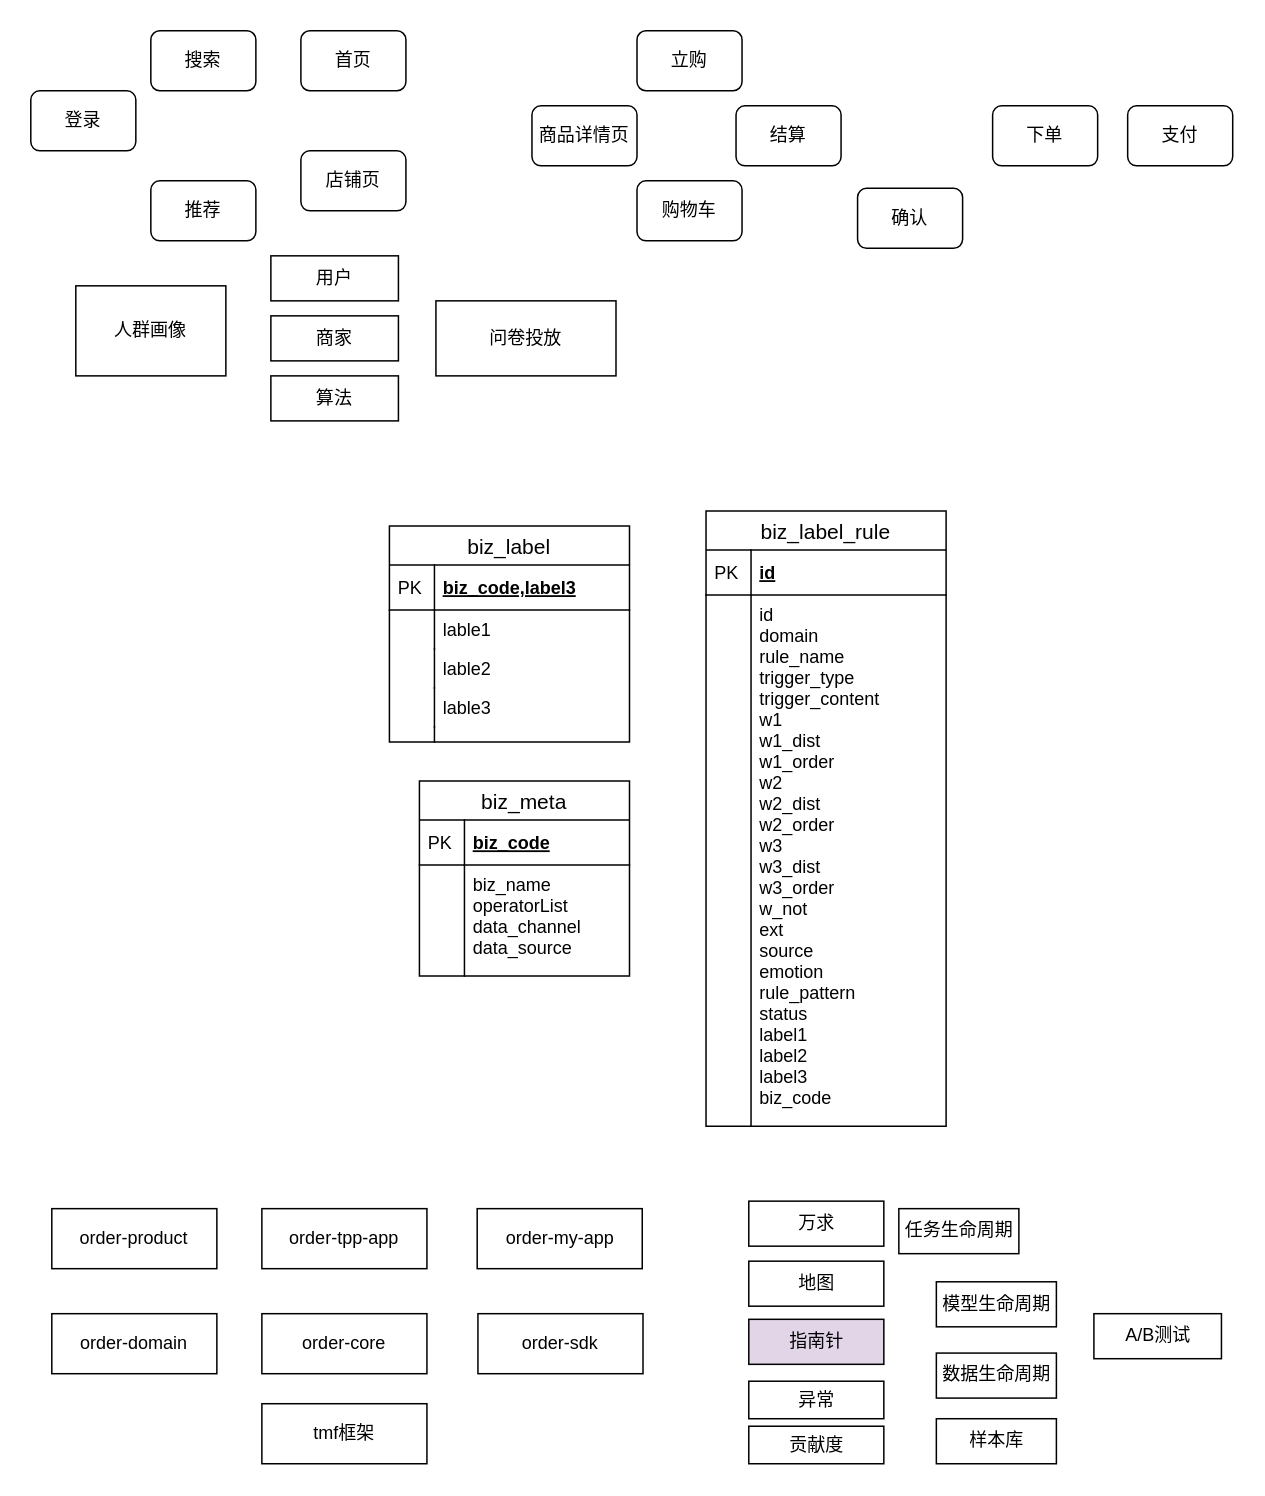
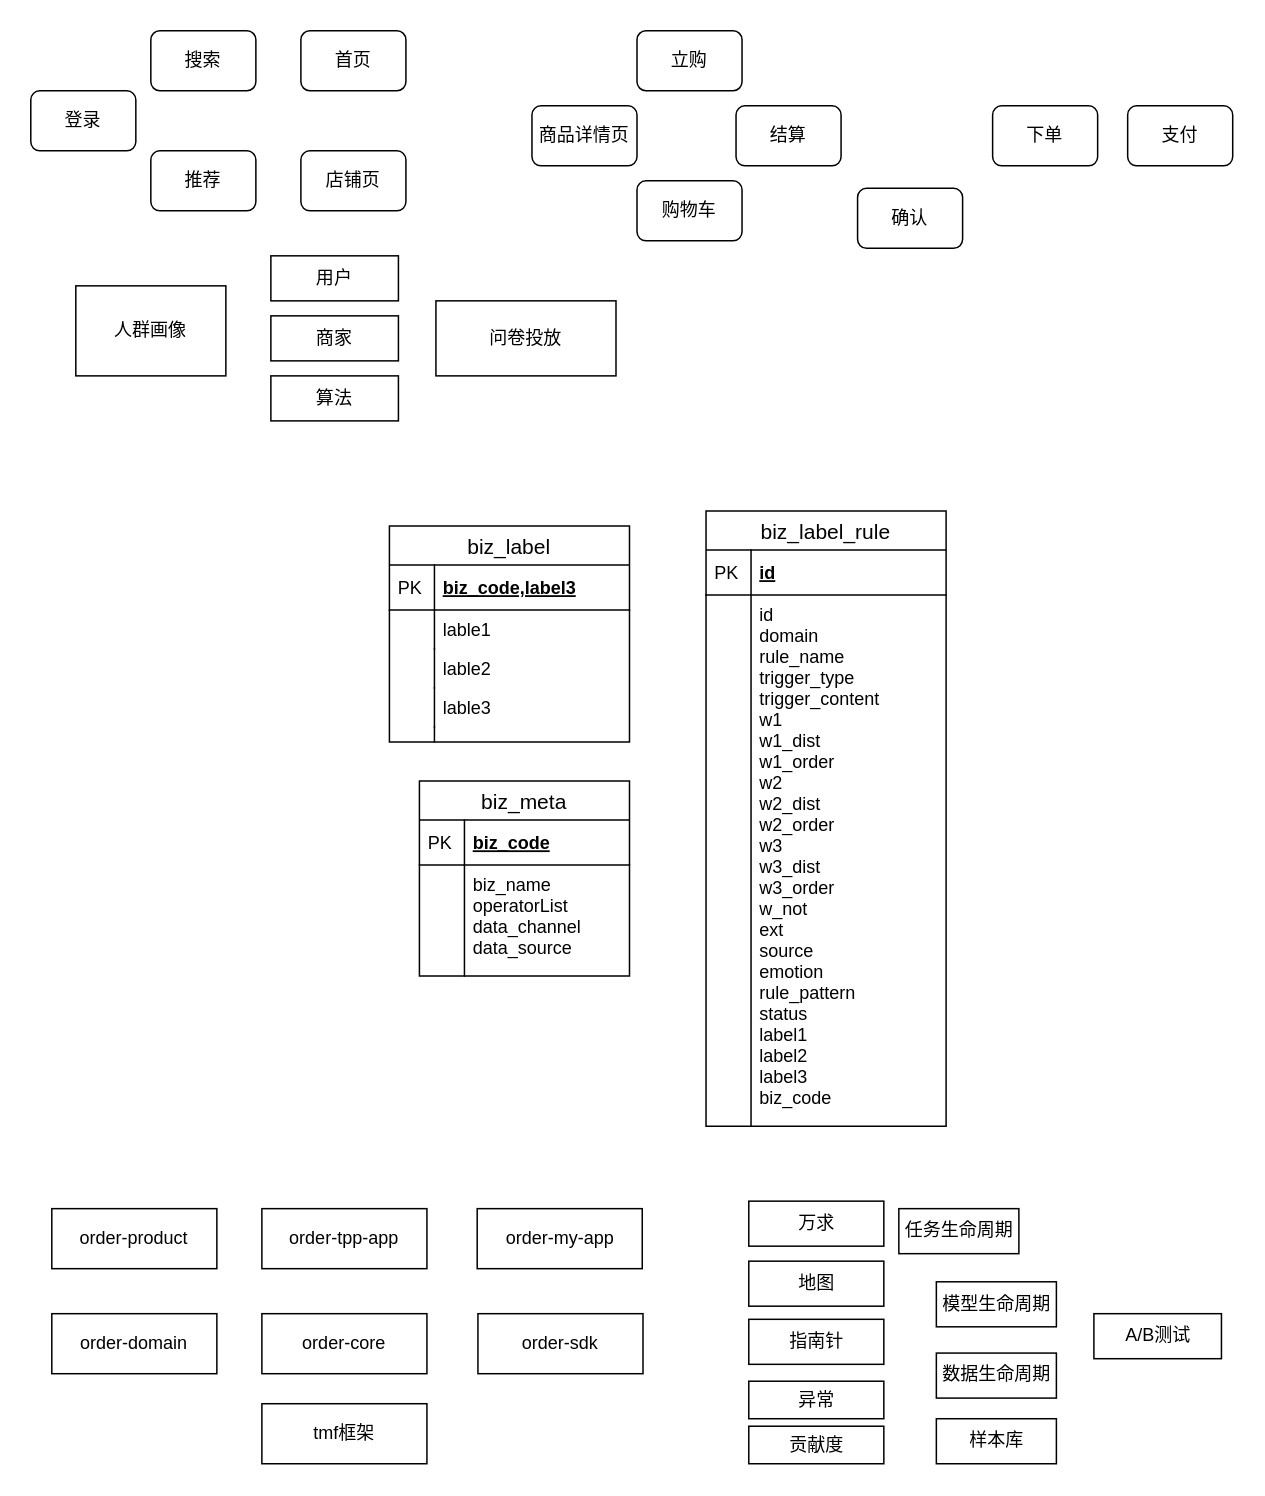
  <mxCell id="0" />
  <mxCell id="1" parent="0" />
  <mxCell id="2" value="登录" style="rounded=1;whiteSpace=wrap;html=1;" parent="1" vertex="1"><mxGeometry x="20" y="60" width="70" height="40" as="geometry" /></mxCell>
  <mxCell id="3" value="商品详情页" style="rounded=1;whiteSpace=wrap;html=1;" parent="1" vertex="1"><mxGeometry x="354" y="70" width="70" height="40" as="geometry" /></mxCell>
  <mxCell id="4" value="购物车" style="rounded=1;whiteSpace=wrap;html=1;" parent="1" vertex="1"><mxGeometry x="424" y="120" width="70" height="40" as="geometry" /></mxCell>
  <mxCell id="5" value="结算" style="rounded=1;whiteSpace=wrap;html=1;" parent="1" vertex="1"><mxGeometry x="490" y="70" width="70" height="40" as="geometry" /></mxCell>
  <mxCell id="6" value="立购" style="rounded=1;whiteSpace=wrap;html=1;" parent="1" vertex="1"><mxGeometry x="424" y="20" width="70" height="40" as="geometry" /></mxCell>
  <mxCell id="7" value="确认" style="rounded=1;whiteSpace=wrap;html=1;" parent="1" vertex="1"><mxGeometry x="571" y="125" width="70" height="40" as="geometry" /></mxCell>
  <mxCell id="8" value="下单" style="rounded=1;whiteSpace=wrap;html=1;" parent="1" vertex="1"><mxGeometry x="661" y="70" width="70" height="40" as="geometry" /></mxCell>
  <mxCell id="9" value="支付" style="rounded=1;whiteSpace=wrap;html=1;" parent="1" vertex="1"><mxGeometry x="751" y="70" width="70" height="40" as="geometry" /></mxCell>
  <mxCell id="10" value="搜索" style="rounded=1;whiteSpace=wrap;html=1;" parent="1" vertex="1"><mxGeometry x="100" y="20" width="70" height="40" as="geometry" /></mxCell>
- <mxCell id="11" value="推荐" style="rounded=1;whiteSpace=wrap;html=1;" parent="1" vertex="1"><mxGeometry x="100" y="120" width="70" height="40" as="geometry" /></mxCell>
+ <mxCell id="11" value="推荐" style="rounded=1;whiteSpace=wrap;html=1;" parent="1" vertex="1"><mxGeometry x="100" y="100" width="70" height="40" as="geometry" /></mxCell>
  <mxCell id="12" value="店铺页" style="rounded=1;whiteSpace=wrap;html=1;" parent="1" vertex="1"><mxGeometry x="200" y="100" width="70" height="40" as="geometry" /></mxCell>
  <mxCell id="13" value="首页" style="rounded=1;whiteSpace=wrap;html=1;" parent="1" vertex="1"><mxGeometry x="200" y="20" width="70" height="40" as="geometry" /></mxCell>
  <mxCell id="14" value="人群画像" style="rounded=0;whiteSpace=wrap;html=1;" parent="1" vertex="1"><mxGeometry x="50" y="190" width="100" height="60" as="geometry" /></mxCell>
  <mxCell id="15" value="用户" style="rounded=0;whiteSpace=wrap;html=1;" parent="1" vertex="1"><mxGeometry x="180" y="170" width="85" height="30" as="geometry" /></mxCell>
  <mxCell id="16" value="商家" style="rounded=0;whiteSpace=wrap;html=1;" parent="1" vertex="1"><mxGeometry x="180" y="210" width="85" height="30" as="geometry" /></mxCell>
  <mxCell id="17" value="算法" style="rounded=0;whiteSpace=wrap;html=1;" parent="1" vertex="1"><mxGeometry x="180" y="250" width="85" height="30" as="geometry" /></mxCell>
  <mxCell id="18" value="问卷投放" style="rounded=0;whiteSpace=wrap;html=1;" parent="1" vertex="1"><mxGeometry x="290" y="200" width="120" height="50" as="geometry" /></mxCell>
  <mxCell id="19" value="biz_label_rule" style="swimlane;fontStyle=0;childLayout=stackLayout;horizontal=1;startSize=26;horizontalStack=0;resizeParent=1;resizeParentMax=0;resizeLast=0;collapsible=1;marginBottom=0;align=center;fontSize=14;" parent="1" vertex="1"><mxGeometry x="470" y="340" width="160" height="410" as="geometry" /></mxCell>
  <mxCell id="20" value="id" style="shape=partialRectangle;top=0;left=0;right=0;bottom=1;align=left;verticalAlign=middle;fillColor=none;spacingLeft=34;spacingRight=4;overflow=hidden;rotatable=0;points=[[0,0.5],[1,0.5]];portConstraint=eastwest;dropTarget=0;fontStyle=5;fontSize=12;" parent="19" vertex="1"><mxGeometry y="26" width="160" height="30" as="geometry" /></mxCell>
  <mxCell id="21" value="PK" style="shape=partialRectangle;top=0;left=0;bottom=0;fillColor=none;align=left;verticalAlign=middle;spacingLeft=4;spacingRight=4;overflow=hidden;rotatable=0;points=[];portConstraint=eastwest;part=1;fontSize=12;" parent="20" vertex="1" connectable="0"><mxGeometry width="30" height="30" as="geometry" /></mxCell>
  <mxCell id="22" value="id              &#10;domain          &#10;rule_name       &#10;trigger_type    &#10;trigger_content &#10;w1              &#10;w1_dist         &#10;w1_order        &#10;w2              &#10;w2_dist         &#10;w2_order        &#10;w3              &#10;w3_dist         &#10;w3_order        &#10;w_not           &#10;ext             &#10;source          &#10;emotion         &#10;rule_pattern    &#10;status          &#10;label1&#10;label2&#10;label3&#10;biz_code" style="shape=partialRectangle;top=0;left=0;right=0;bottom=0;align=left;verticalAlign=top;fillColor=none;spacingLeft=34;spacingRight=4;overflow=hidden;rotatable=0;points=[[0,0.5],[1,0.5]];portConstraint=eastwest;dropTarget=0;fontSize=12;" parent="19" vertex="1"><mxGeometry y="56" width="160" height="354" as="geometry" /></mxCell>
  <mxCell id="23" value="" style="shape=partialRectangle;top=0;left=0;bottom=0;fillColor=none;align=left;verticalAlign=top;spacingLeft=4;spacingRight=4;overflow=hidden;rotatable=0;points=[];portConstraint=eastwest;part=1;fontSize=12;" parent="22" vertex="1" connectable="0"><mxGeometry width="30" height="354.0" as="geometry" /></mxCell>
  <mxCell id="24" value="biz_label" style="swimlane;fontStyle=0;childLayout=stackLayout;horizontal=1;startSize=26;horizontalStack=0;resizeParent=1;resizeParentMax=0;resizeLast=0;collapsible=1;marginBottom=0;align=center;fontSize=14;" parent="1" vertex="1"><mxGeometry x="259" y="350" width="160" height="144" as="geometry" /></mxCell>
  <mxCell id="25" value="biz_code,label3" style="shape=partialRectangle;top=0;left=0;right=0;bottom=1;align=left;verticalAlign=middle;fillColor=none;spacingLeft=34;spacingRight=4;overflow=hidden;rotatable=0;points=[[0,0.5],[1,0.5]];portConstraint=eastwest;dropTarget=0;fontStyle=5;fontSize=12;" parent="24" vertex="1"><mxGeometry y="26" width="160" height="30" as="geometry" /></mxCell>
  <mxCell id="26" value="PK" style="shape=partialRectangle;top=0;left=0;bottom=0;fillColor=none;align=left;verticalAlign=middle;spacingLeft=4;spacingRight=4;overflow=hidden;rotatable=0;points=[];portConstraint=eastwest;part=1;fontSize=12;" parent="25" vertex="1" connectable="0"><mxGeometry width="30" height="30" as="geometry" /></mxCell>
  <mxCell id="27" value="lable1" style="shape=partialRectangle;top=0;left=0;right=0;bottom=0;align=left;verticalAlign=top;fillColor=none;spacingLeft=34;spacingRight=4;overflow=hidden;rotatable=0;points=[[0,0.5],[1,0.5]];portConstraint=eastwest;dropTarget=0;fontSize=12;" parent="24" vertex="1"><mxGeometry y="56" width="160" height="26" as="geometry" /></mxCell>
  <mxCell id="28" value="" style="shape=partialRectangle;top=0;left=0;bottom=0;fillColor=none;align=left;verticalAlign=top;spacingLeft=4;spacingRight=4;overflow=hidden;rotatable=0;points=[];portConstraint=eastwest;part=1;fontSize=12;" parent="27" vertex="1" connectable="0"><mxGeometry width="30" height="26" as="geometry" /></mxCell>
  <mxCell id="29" value="lable2" style="shape=partialRectangle;top=0;left=0;right=0;bottom=0;align=left;verticalAlign=top;fillColor=none;spacingLeft=34;spacingRight=4;overflow=hidden;rotatable=0;points=[[0,0.5],[1,0.5]];portConstraint=eastwest;dropTarget=0;fontSize=12;" parent="24" vertex="1"><mxGeometry y="82" width="160" height="26" as="geometry" /></mxCell>
  <mxCell id="30" value="" style="shape=partialRectangle;top=0;left=0;bottom=0;fillColor=none;align=left;verticalAlign=top;spacingLeft=4;spacingRight=4;overflow=hidden;rotatable=0;points=[];portConstraint=eastwest;part=1;fontSize=12;" parent="29" vertex="1" connectable="0"><mxGeometry width="30" height="26" as="geometry" /></mxCell>
  <mxCell id="31" value="lable3" style="shape=partialRectangle;top=0;left=0;right=0;bottom=0;align=left;verticalAlign=top;fillColor=none;spacingLeft=34;spacingRight=4;overflow=hidden;rotatable=0;points=[[0,0.5],[1,0.5]];portConstraint=eastwest;dropTarget=0;fontSize=12;" parent="24" vertex="1"><mxGeometry y="108" width="160" height="26" as="geometry" /></mxCell>
  <mxCell id="32" value="" style="shape=partialRectangle;top=0;left=0;bottom=0;fillColor=none;align=left;verticalAlign=top;spacingLeft=4;spacingRight=4;overflow=hidden;rotatable=0;points=[];portConstraint=eastwest;part=1;fontSize=12;" parent="31" vertex="1" connectable="0"><mxGeometry width="30" height="26" as="geometry" /></mxCell>
  <mxCell id="33" value="" style="shape=partialRectangle;top=0;left=0;right=0;bottom=0;align=left;verticalAlign=top;fillColor=none;spacingLeft=34;spacingRight=4;overflow=hidden;rotatable=0;points=[[0,0.5],[1,0.5]];portConstraint=eastwest;dropTarget=0;fontSize=12;" parent="24" vertex="1"><mxGeometry y="134" width="160" height="10" as="geometry" /></mxCell>
  <mxCell id="34" value="" style="shape=partialRectangle;top=0;left=0;bottom=0;fillColor=none;align=left;verticalAlign=top;spacingLeft=4;spacingRight=4;overflow=hidden;rotatable=0;points=[];portConstraint=eastwest;part=1;fontSize=12;" parent="33" vertex="1" connectable="0"><mxGeometry width="30" height="10" as="geometry" /></mxCell>
  <mxCell id="35" value="biz_meta" style="swimlane;fontStyle=0;childLayout=stackLayout;horizontal=1;startSize=26;horizontalStack=0;resizeParent=1;resizeParentMax=0;resizeLast=0;collapsible=1;marginBottom=0;align=center;fontSize=14;" parent="1" vertex="1"><mxGeometry x="279" y="520" width="140" height="130" as="geometry" /></mxCell>
  <mxCell id="36" value="biz_code" style="shape=partialRectangle;top=0;left=0;right=0;bottom=1;align=left;verticalAlign=middle;fillColor=none;spacingLeft=34;spacingRight=4;overflow=hidden;rotatable=0;points=[[0,0.5],[1,0.5]];portConstraint=eastwest;dropTarget=0;fontStyle=5;fontSize=12;" parent="35" vertex="1"><mxGeometry y="26" width="140" height="30" as="geometry" /></mxCell>
  <mxCell id="37" value="PK" style="shape=partialRectangle;top=0;left=0;bottom=0;fillColor=none;align=left;verticalAlign=middle;spacingLeft=4;spacingRight=4;overflow=hidden;rotatable=0;points=[];portConstraint=eastwest;part=1;fontSize=12;" parent="36" vertex="1" connectable="0"><mxGeometry width="30" height="30" as="geometry" /></mxCell>
  <mxCell id="38" value="biz_name&#10;operatorList          &#10;data_channel&#10;data_source" style="shape=partialRectangle;top=0;left=0;right=0;bottom=0;align=left;verticalAlign=top;fillColor=none;spacingLeft=34;spacingRight=4;overflow=hidden;rotatable=0;points=[[0,0.5],[1,0.5]];portConstraint=eastwest;dropTarget=0;fontSize=12;" parent="35" vertex="1"><mxGeometry y="56" width="140" height="74" as="geometry" /></mxCell>
  <mxCell id="39" value="" style="shape=partialRectangle;top=0;left=0;bottom=0;fillColor=none;align=left;verticalAlign=top;spacingLeft=4;spacingRight=4;overflow=hidden;rotatable=0;points=[];portConstraint=eastwest;part=1;fontSize=12;" parent="38" vertex="1" connectable="0"><mxGeometry width="30" height="74.0" as="geometry" /></mxCell>
  <mxCell id="40" value="地图" style="rounded=0;whiteSpace=wrap;html=1;" parent="1" vertex="1"><mxGeometry x="498.5" y="840" width="90" height="30" as="geometry" /></mxCell>
- <mxCell id="41" value="指南针" style="rounded=0;whiteSpace=wrap;html=1;fillColor=#e1d5e7;" parent="1" vertex="1"><mxGeometry x="498.5" y="878.75" width="90" height="30" as="geometry" /></mxCell>
+ <mxCell id="41" value="指南针" style="rounded=0;whiteSpace=wrap;html=1;" parent="1" vertex="1"><mxGeometry x="498.5" y="878.75" width="90" height="30" as="geometry" /></mxCell>
  <mxCell id="42" value="万求" style="rounded=0;whiteSpace=wrap;html=1;" parent="1" vertex="1"><mxGeometry x="498.5" y="800" width="90" height="30" as="geometry" /></mxCell>
  <mxCell id="43" value="异常" style="rounded=0;whiteSpace=wrap;html=1;" parent="1" vertex="1"><mxGeometry x="498.5" y="920" width="90" height="25" as="geometry" /></mxCell>
  <mxCell id="44" value="贡献度" style="rounded=0;whiteSpace=wrap;html=1;" parent="1" vertex="1"><mxGeometry x="498.5" y="950" width="90" height="25" as="geometry" /></mxCell>
  <mxCell id="45" value="任务生命周期" style="rounded=0;whiteSpace=wrap;html=1;" parent="1" vertex="1"><mxGeometry x="598.5" y="805" width="80" height="30" as="geometry" /></mxCell>
  <mxCell id="46" value="模型生命周期" style="rounded=0;whiteSpace=wrap;html=1;" parent="1" vertex="1"><mxGeometry x="623.5" y="853.75" width="80" height="30" as="geometry" /></mxCell>
  <mxCell id="47" value="数据生命周期" style="rounded=0;whiteSpace=wrap;html=1;" parent="1" vertex="1"><mxGeometry x="623.5" y="901.25" width="80" height="30" as="geometry" /></mxCell>
  <mxCell id="48" value="A/B测试" style="rounded=0;whiteSpace=wrap;html=1;" parent="1" vertex="1"><mxGeometry x="728.5" y="875" width="85" height="30" as="geometry" /></mxCell>
  <mxCell id="49" value="样本库" style="rounded=0;whiteSpace=wrap;html=1;" parent="1" vertex="1"><mxGeometry x="623.5" y="945" width="80" height="30" as="geometry" /></mxCell>
  <mxCell id="50" value="order-product" style="rounded=0;whiteSpace=wrap;html=1;" parent="1" vertex="1"><mxGeometry x="34" y="805" width="110" height="40" as="geometry" /></mxCell>
  <mxCell id="51" value="order-tpp-app" style="rounded=0;whiteSpace=wrap;html=1;" parent="1" vertex="1"><mxGeometry x="174" y="805" width="110" height="40" as="geometry" /></mxCell>
  <mxCell id="52" value="order-my-app" style="rounded=0;whiteSpace=wrap;html=1;" parent="1" vertex="1"><mxGeometry x="317.5" y="805" width="110" height="40" as="geometry" /></mxCell>
  <mxCell id="53" value="order-sdk" style="rounded=0;whiteSpace=wrap;html=1;" parent="1" vertex="1"><mxGeometry x="318" y="875" width="110" height="40" as="geometry" /></mxCell>
  <mxCell id="54" value="order-core" style="rounded=0;whiteSpace=wrap;html=1;" parent="1" vertex="1"><mxGeometry x="174" y="875" width="110" height="40" as="geometry" /></mxCell>
  <mxCell id="55" value="order-domain" style="rounded=0;whiteSpace=wrap;html=1;" parent="1" vertex="1"><mxGeometry x="34" y="875" width="110" height="40" as="geometry" /></mxCell>
  <mxCell id="56" value="tmf框架" style="rounded=0;whiteSpace=wrap;html=1;" parent="1" vertex="1"><mxGeometry x="174" y="935" width="110" height="40" as="geometry" /></mxCell>
